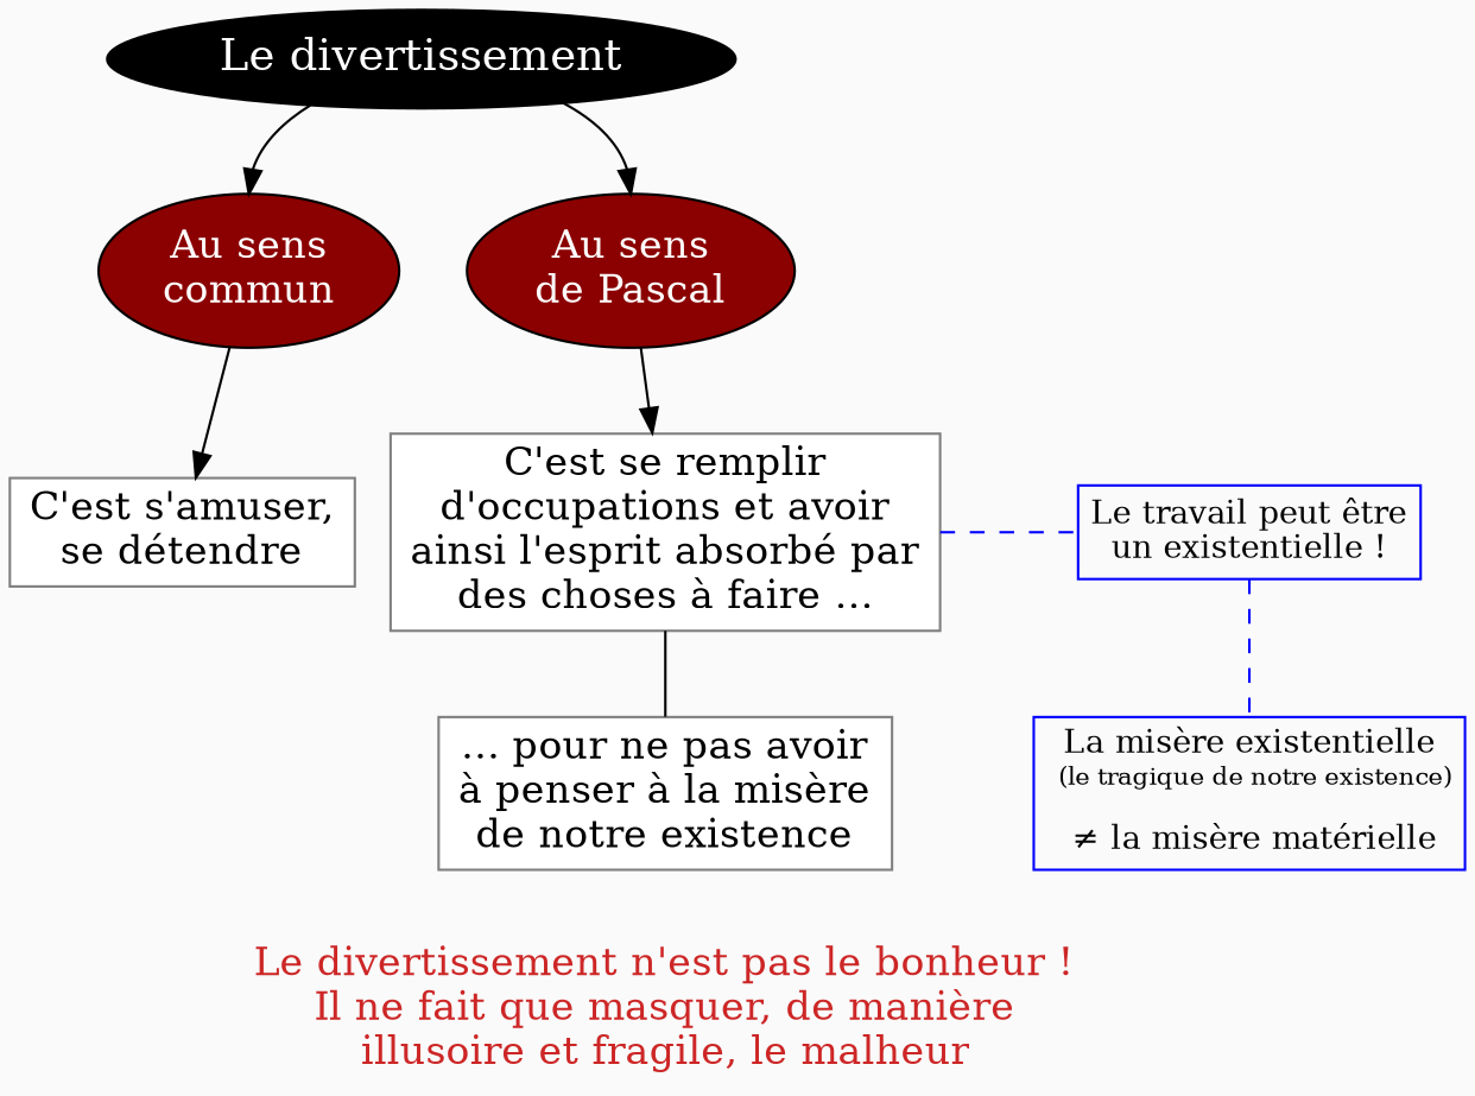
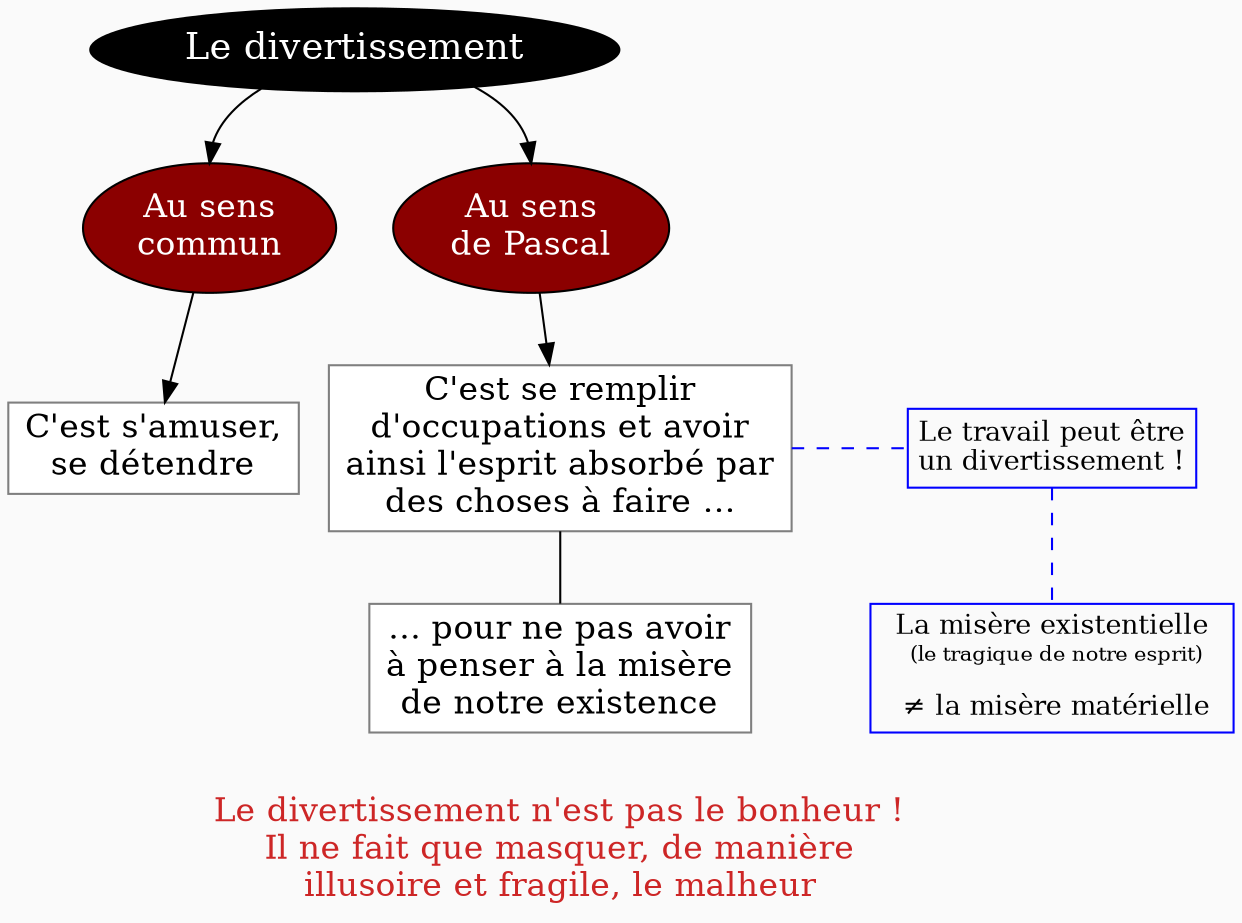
  digraph {
    bgcolor=grey98
    nodesep=0.2
    ranksep=0.1
    splines=true
    style=filled
    node [color=grey50 fillcolor=white fontcolor=black fontsize=16 shape=box style=filled]
    edge [minlen=4]
    n1 [label="C'est se remplir\nd'occupations et avoir\nainsi l'esprit absorbé par\ndes choses à faire …"]
-   n2 [color=blue fillcolor=grey98 fontsize=13 label="Le travail peut être\nun existentielle !" margin=0.07]
+   n2 [color=blue fillcolor=grey98 fontsize=13 label="Le travail peut être\nun divertissement !" margin=0.07]
    n3 [label="… pour ne pas avoir\nà penser à la misère\nde notre existence"]
-   n4 [color=blue fillcolor=grey98 fontsize=13 label=<La misère existentielle<br/> <font point-size="10">(le tragique de notre existence)</font><br/> <font point-size="5"><br/></font> ≠ la misère matérielle> margin=0.07]
+   n4 [color=blue fillcolor=grey98 fontsize=13 label=<La misère existentielle<br/> <font point-size="10">(le tragique de notre esprit)</font><br/> <font point-size="5"><br/></font> ≠ la misère matérielle> margin=0.07]
    n5 [fillcolor=grey98 fontcolor=firebrick3 label="Le divertissement n'est pas le bonheur !\nIl ne fait que masquer, de manière\nillusoire et fragile, le malheur" shape=plaintext style="filled, rounded"]
    n6 [fillcolor=12 fontcolor=white fontsize=18 label="Le divertissement" color="" shape=""]
    n7 [fillcolor=red4 fontcolor=white label="Au sens\ncommun" color="" shape=""]
    n8 [fillcolor=red4 fontcolor=white label="Au sens\nde Pascal" color="" shape=""]
    n9 [label="C'est s'amuser,\nse détendre"]
    subgraph sub_1 {
      rank=same
      n1
      n2
    }
    subgraph sub_2 {
      rank=same
      n3
      n4
    }
    n1 -> n2 [arrowhead=none color=blue style=dashed]
    n1 -> n3 [arrowhead=none minlen=1]
    n2 -> n4 [arrowhead=none color=blue style=dashed]
    n3 -> n5 [minlen=3 style=invis]
    n6 -> n7 [headport=n]
    n6 -> n8 [headport=n]
    n7 -> n9
    n8 -> n1
  }
